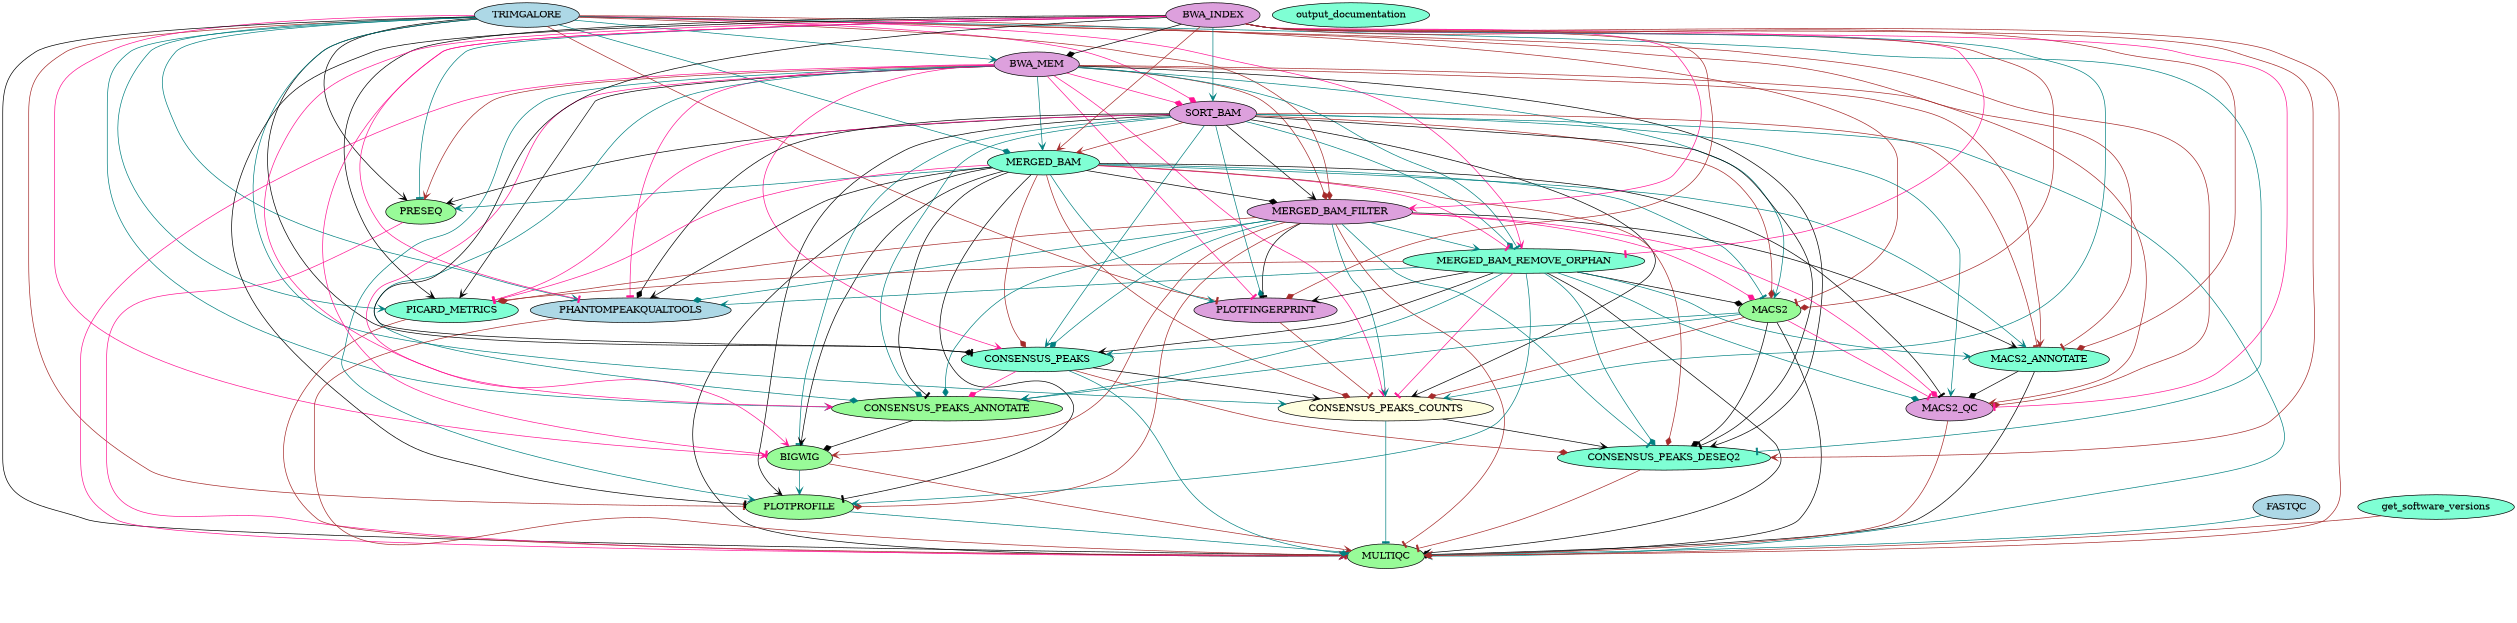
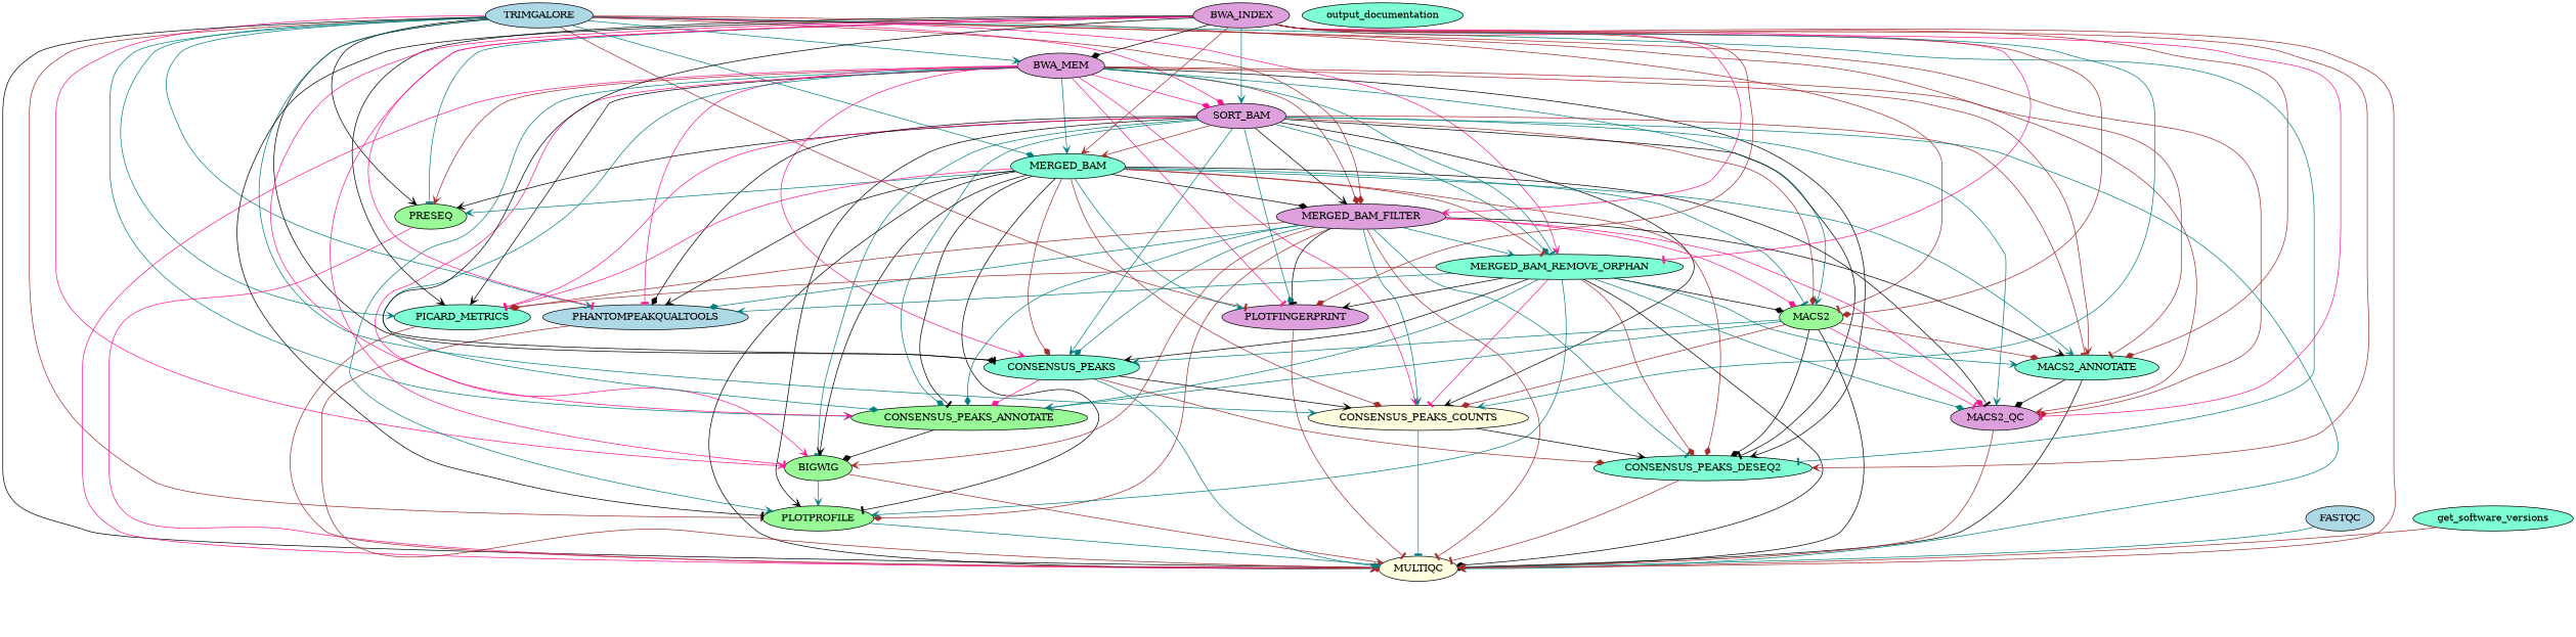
  strict digraph {
    node [fillcolor=aquamarine style=filled]
    edge [arrowhead=vee color=teal]
    TRIMGALORE [fillcolor=lightblue]
    PLOTPROFILE [fillcolor=palegreen]
    BWA_MEM [fillcolor=plum]
    SORT_BAM [fillcolor=plum]
    MERGED_BAM
    MERGED_BAM_FILTER [fillcolor=plum]
    PRESEQ [fillcolor=palegreen]
    MERGED_BAM_REMOVE_ORPHAN
    PICARD_METRICS
    PHANTOMPEAKQUALTOOLS [fillcolor=lightblue]
    BIGWIG [fillcolor=palegreen]
    PLOTFINGERPRINT [fillcolor=plum]
    MACS2 [fillcolor=palegreen]
    MACS2_ANNOTATE
    MACS2_QC [fillcolor=plum]
    CONSENSUS_PEAKS
    CONSENSUS_PEAKS_ANNOTATE [fillcolor=palegreen]
    CONSENSUS_PEAKS_COUNTS [fillcolor=lightyellow]
    CONSENSUS_PEAKS_DESEQ2
-   MULTIQC [fillcolor=palegreen]
+   MULTIQC [fillcolor=lightyellow]
    FASTQC [fillcolor=lightblue]
    BWA_INDEX [fillcolor=plum]
    get_software_versions
    output_documentation
    TRIMGALORE -> PLOTPROFILE [arrowhead=tee color=brown]
    TRIMGALORE -> BWA_MEM
    TRIMGALORE -> SORT_BAM [arrowhead=diamond color=deeppink]
    TRIMGALORE -> MERGED_BAM [arrowhead=diamond]
    TRIMGALORE -> MERGED_BAM_FILTER [arrowhead=diamond color=brown]
    TRIMGALORE -> PRESEQ [color=black]
    TRIMGALORE -> MERGED_BAM_REMOVE_ORPHAN [color=deeppink]
    TRIMGALORE -> PICARD_METRICS
    TRIMGALORE -> PHANTOMPEAKQUALTOOLS
    TRIMGALORE -> BIGWIG [color=deeppink]
    TRIMGALORE -> PLOTFINGERPRINT [arrowhead=tee color=brown]
    TRIMGALORE -> MACS2 [arrowhead=tee color=brown]
    TRIMGALORE -> MACS2_ANNOTATE [arrowhead=tee color=brown]
    TRIMGALORE -> MACS2_QC [arrowhead=diamond color=brown]
    TRIMGALORE -> CONSENSUS_PEAKS [arrowhead=tee color=black]
    TRIMGALORE -> CONSENSUS_PEAKS_ANNOTATE
    TRIMGALORE -> CONSENSUS_PEAKS_COUNTS
    TRIMGALORE -> CONSENSUS_PEAKS_DESEQ2 [arrowhead=tee]
    TRIMGALORE -> MULTIQC [color=black]
    PLOTPROFILE -> MULTIQC [arrowhead=tee]
    BWA_MEM -> PLOTPROFILE
    BWA_MEM -> SORT_BAM [arrowhead=diamond color=deeppink]
    BWA_MEM -> MERGED_BAM
    BWA_MEM -> MERGED_BAM_FILTER [arrowhead=diamond color=brown]
    BWA_MEM -> PRESEQ [color=brown]
    BWA_MEM -> MERGED_BAM_REMOVE_ORPHAN [arrowhead=tee]
    BWA_MEM -> PICARD_METRICS [color=black]
    BWA_MEM -> PHANTOMPEAKQUALTOOLS [arrowhead=tee color=deeppink]
    BWA_MEM -> BIGWIG [color=deeppink]
    BWA_MEM -> PLOTFINGERPRINT [arrowhead=tee color=deeppink]
    BWA_MEM -> MACS2
    BWA_MEM -> MACS2_ANNOTATE [color=brown]
    BWA_MEM -> MACS2_QC [color=brown]
    BWA_MEM -> CONSENSUS_PEAKS [color=deeppink]
    BWA_MEM -> CONSENSUS_PEAKS_ANNOTATE [arrowhead=diamond]
    BWA_MEM -> CONSENSUS_PEAKS_COUNTS [color=deeppink]
    BWA_MEM -> CONSENSUS_PEAKS_DESEQ2 [color=black]
    BWA_MEM -> MULTIQC [arrowhead=tee color=deeppink]
    SORT_BAM -> PLOTPROFILE [color=black]
    SORT_BAM -> MERGED_BAM [color=brown]
    SORT_BAM -> MERGED_BAM_FILTER [color=black]
    SORT_BAM -> PRESEQ [color=black]
    SORT_BAM -> MERGED_BAM_REMOVE_ORPHAN [arrowhead=diamond]
    SORT_BAM -> PICARD_METRICS [arrowhead=tee color=deeppink]
    SORT_BAM -> PHANTOMPEAKQUALTOOLS [arrowhead=diamond color=black]
    SORT_BAM -> BIGWIG [arrowhead=tee]
    SORT_BAM -> PLOTFINGERPRINT [arrowhead=diamond]
    SORT_BAM -> MACS2 [arrowhead=diamond color=brown]
    SORT_BAM -> MACS2_ANNOTATE [arrowhead=tee color=brown]
    SORT_BAM -> MACS2_QC
    SORT_BAM -> CONSENSUS_PEAKS
    SORT_BAM -> CONSENSUS_PEAKS_ANNOTATE [arrowhead=diamond]
    SORT_BAM -> CONSENSUS_PEAKS_COUNTS [color=black]
    SORT_BAM -> CONSENSUS_PEAKS_DESEQ2 [arrowhead=tee color=black]
    SORT_BAM -> MULTIQC
    MERGED_BAM -> PLOTPROFILE [arrowhead=tee color=black]
    MERGED_BAM -> MERGED_BAM_FILTER [arrowhead=diamond color=black]
    MERGED_BAM -> PRESEQ
-   MERGED_BAM -> MERGED_BAM_REMOVE_ORPHAN [arrowhead=tee color=deeppink]
+   MERGED_BAM -> MERGED_BAM_REMOVE_ORPHAN [arrowhead=tee color=brown]
    MERGED_BAM -> PICARD_METRICS [arrowhead=tee color=deeppink]
    MERGED_BAM -> PHANTOMPEAKQUALTOOLS [color=black]
    MERGED_BAM -> BIGWIG [color=black]
    MERGED_BAM -> PLOTFINGERPRINT
    MERGED_BAM -> MACS2 [arrowhead=tee]
    MERGED_BAM -> MACS2_ANNOTATE
    MERGED_BAM -> MACS2_QC [arrowhead=tee color=black]
    MERGED_BAM -> CONSENSUS_PEAKS [arrowhead=diamond color=brown]
    MERGED_BAM -> CONSENSUS_PEAKS_ANNOTATE [arrowhead=tee color=black]
    MERGED_BAM -> CONSENSUS_PEAKS_COUNTS [arrowhead=diamond color=brown]
    MERGED_BAM -> CONSENSUS_PEAKS_DESEQ2 [arrowhead=diamond color=brown]
    MERGED_BAM -> MULTIQC [color=black]
    MERGED_BAM_FILTER -> PLOTPROFILE [arrowhead=diamond color=brown]
    MERGED_BAM_FILTER -> MERGED_BAM_REMOVE_ORPHAN
    MERGED_BAM_FILTER -> PICARD_METRICS [arrowhead=diamond color=brown]
    MERGED_BAM_FILTER -> PHANTOMPEAKQUALTOOLS [arrowhead=diamond]
    MERGED_BAM_FILTER -> BIGWIG [color=brown]
    MERGED_BAM_FILTER -> PLOTFINGERPRINT [arrowhead=tee color=black]
    MERGED_BAM_FILTER -> MACS2 [arrowhead=diamond color=deeppink]
    MERGED_BAM_FILTER -> MACS2_ANNOTATE [color=black]
    MERGED_BAM_FILTER -> MACS2_QC [arrowhead=diamond color=deeppink]
    MERGED_BAM_FILTER -> CONSENSUS_PEAKS [arrowhead=diamond]
    MERGED_BAM_FILTER -> CONSENSUS_PEAKS_ANNOTATE [arrowhead=diamond]
    MERGED_BAM_FILTER -> CONSENSUS_PEAKS_COUNTS
    MERGED_BAM_FILTER -> CONSENSUS_PEAKS_DESEQ2 [arrowhead=tee]
    MERGED_BAM_FILTER -> MULTIQC [arrowhead=tee color=brown]
    PRESEQ -> MULTIQC [color=deeppink]
    MERGED_BAM_REMOVE_ORPHAN -> PLOTPROFILE
    MERGED_BAM_REMOVE_ORPHAN -> PICARD_METRICS [arrowhead=diamond color=brown]
    MERGED_BAM_REMOVE_ORPHAN -> PHANTOMPEAKQUALTOOLS
    MERGED_BAM_REMOVE_ORPHAN -> PLOTFINGERPRINT [color=black]
    MERGED_BAM_REMOVE_ORPHAN -> MACS2 [arrowhead=diamond color=black]
    MERGED_BAM_REMOVE_ORPHAN -> MACS2_ANNOTATE
    MERGED_BAM_REMOVE_ORPHAN -> MACS2_QC [arrowhead=diamond]
    MERGED_BAM_REMOVE_ORPHAN -> CONSENSUS_PEAKS [color=black]
    MERGED_BAM_REMOVE_ORPHAN -> CONSENSUS_PEAKS_ANNOTATE
    MERGED_BAM_REMOVE_ORPHAN -> CONSENSUS_PEAKS_COUNTS [arrowhead=tee color=deeppink]
-   MERGED_BAM_REMOVE_ORPHAN -> CONSENSUS_PEAKS_DESEQ2 [arrowhead=diamond]
-   MERGED_BAM_REMOVE_ORPHAN -> MULTIQC [color=black]
+   MERGED_BAM_REMOVE_ORPHAN -> CONSENSUS_PEAKS_DESEQ2 [arrowhead=diamond color=brown]
+   MERGED_BAM_REMOVE_ORPHAN -> MULTIQC [arrowhead=diamond color=black]
    PICARD_METRICS -> MULTIQC [arrowhead=tee color=brown]
    PHANTOMPEAKQUALTOOLS -> MULTIQC [color=brown]
    BIGWIG -> PLOTPROFILE
    BIGWIG -> MULTIQC [color=brown]
-   PLOTFINGERPRINT -> CONSENSUS_PEAKS_COUNTS [arrowhead=tee color=brown]
+   PLOTFINGERPRINT -> MULTIQC [arrowhead=tee color=brown]
+   MACS2 -> MACS2_ANNOTATE [arrowhead=diamond color=brown]
    MACS2 -> MACS2_QC [arrowhead=tee color=deeppink]
    MACS2 -> CONSENSUS_PEAKS
    MACS2 -> CONSENSUS_PEAKS_ANNOTATE
    MACS2 -> CONSENSUS_PEAKS_COUNTS [arrowhead=diamond color=brown]
    MACS2 -> CONSENSUS_PEAKS_DESEQ2 [arrowhead=diamond color=black]
    MACS2 -> MULTIQC [arrowhead=diamond color=black]
    MACS2_ANNOTATE -> MACS2_QC [arrowhead=diamond color=black]
    MACS2_ANNOTATE -> MULTIQC [arrowhead=tee color=black]
    MACS2_QC -> MULTIQC [color=brown]
    CONSENSUS_PEAKS -> CONSENSUS_PEAKS_ANNOTATE [arrowhead=diamond color=deeppink]
    CONSENSUS_PEAKS -> CONSENSUS_PEAKS_COUNTS [color=black]
    CONSENSUS_PEAKS -> CONSENSUS_PEAKS_DESEQ2 [arrowhead=diamond color=brown]
    CONSENSUS_PEAKS -> MULTIQC [arrowhead=diamond]
    CONSENSUS_PEAKS_ANNOTATE -> BIGWIG [arrowhead=diamond color=black]
    CONSENSUS_PEAKS_COUNTS -> CONSENSUS_PEAKS_DESEQ2 [color=black]
    CONSENSUS_PEAKS_COUNTS -> MULTIQC [arrowhead=tee]
    CONSENSUS_PEAKS_DESEQ2 -> MULTIQC [arrowhead=tee color=brown]
    FASTQC -> MULTIQC [arrowhead=diamond]
    BWA_INDEX -> PLOTPROFILE [arrowhead=tee color=black]
    BWA_INDEX -> BWA_MEM [arrowhead=diamond color=black]
    BWA_INDEX -> SORT_BAM
    BWA_INDEX -> MERGED_BAM [color=brown]
    BWA_INDEX -> MERGED_BAM_FILTER [color=deeppink]
    BWA_INDEX -> PRESEQ [arrowhead=tee]
    BWA_INDEX -> MERGED_BAM_REMOVE_ORPHAN [arrowhead=tee color=deeppink]
    BWA_INDEX -> PICARD_METRICS [color=black]
    BWA_INDEX -> PHANTOMPEAKQUALTOOLS [arrowhead=tee color=deeppink]
    BWA_INDEX -> BIGWIG [arrowhead=tee color=deeppink]
    BWA_INDEX -> PLOTFINGERPRINT [arrowhead=diamond color=brown]
    BWA_INDEX -> MACS2 [arrowhead=diamond color=brown]
    BWA_INDEX -> MACS2_ANNOTATE [arrowhead=diamond color=brown]
    BWA_INDEX -> MACS2_QC [arrowhead=tee color=deeppink]
    BWA_INDEX -> CONSENSUS_PEAKS [arrowhead=diamond color=black]
    BWA_INDEX -> CONSENSUS_PEAKS_ANNOTATE [color=deeppink]
    BWA_INDEX -> CONSENSUS_PEAKS_COUNTS
    BWA_INDEX -> CONSENSUS_PEAKS_DESEQ2 [color=brown]
    BWA_INDEX -> MULTIQC [arrowhead=diamond color=brown]
    get_software_versions -> MULTIQC [color=brown]
  }
